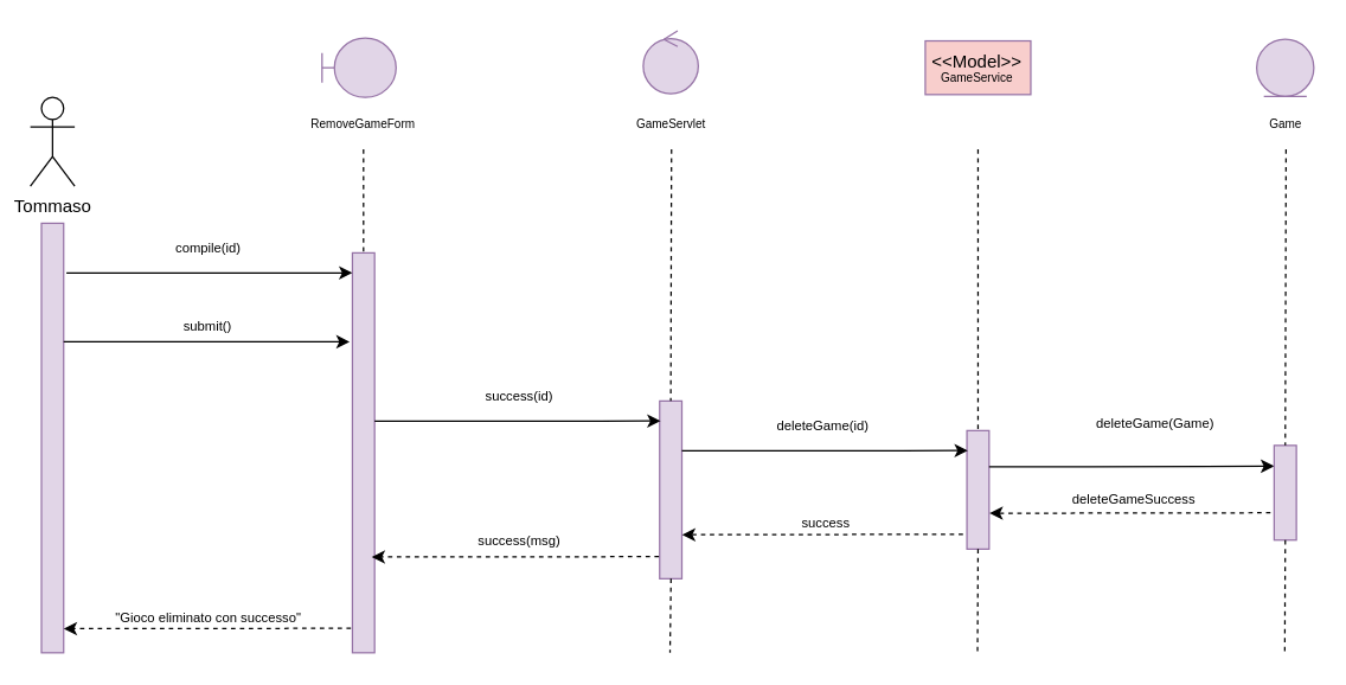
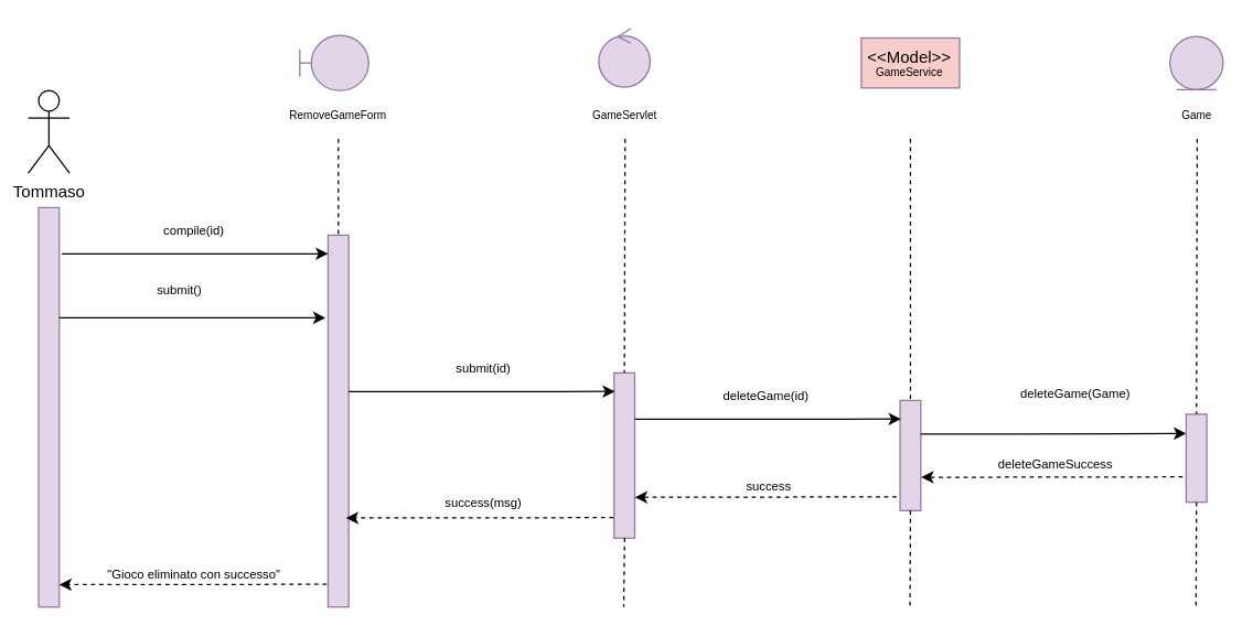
  <mxCell id="0" />
  <mxCell id="1" parent="0" />
  <mxCell id="2" value="Tommaso" style="shape=umlActor;verticalLabelPosition=bottom;verticalAlign=top;html=1;outlineConnect=0;" vertex="1" parent="1"><mxGeometry x="20" y="65" width="30" height="60" as="geometry" /></mxCell>
  <mxCell id="3" value="" style="rounded=0;whiteSpace=wrap;html=1;fillColor=#e1d5e7;strokeColor=#9673a6;" vertex="1" parent="1"><mxGeometry x="27.5" y="150" width="15" height="290" as="geometry" /></mxCell>
  <mxCell id="4" value="" style="rounded=0;whiteSpace=wrap;html=1;fillColor=#e1d5e7;strokeColor=#9673a6;" vertex="1" parent="1"><mxGeometry x="237.5" y="170" width="15" height="270" as="geometry" /></mxCell>
  <mxCell id="5" value="" style="endArrow=none;dashed=1;html=1;rounded=0;fontSize=8;entryX=0.5;entryY=0;entryDx=0;entryDy=0;exitX=0.5;exitY=1;exitDx=0;exitDy=0;" edge="1" parent="1" target="4"><mxGeometry width="50" height="50" relative="1" as="geometry"><mxPoint x="245" y="100" as="sourcePoint" /><mxPoint x="267.5" y="160" as="targetPoint" /></mxGeometry></mxCell>
  <mxCell id="6" value="&lt;div&gt;RemoveGameForm&lt;/div&gt;" style="text;html=1;strokeColor=none;fillColor=none;align=center;verticalAlign=middle;whiteSpace=wrap;rounded=0;fontSize=8;" vertex="1" parent="1"><mxGeometry x="230" y="75" width="30" height="15" as="geometry" /></mxCell>
- <mxCell id="7" value="submit()" style="text;html=1;strokeColor=none;fillColor=none;align=center;verticalAlign=middle;whiteSpace=wrap;rounded=0;fontSize=9;" vertex="1" parent="1"><mxGeometry x="80" y="210" width="120" height="20" as="geometry" /></mxCell>
+ <mxCell id="7" value="submit()" style="text;html=1;strokeColor=none;fillColor=none;align=center;verticalAlign=middle;whiteSpace=wrap;rounded=0;fontSize=9;" vertex="1" parent="1"><mxGeometry x="70" y="200" width="120" height="20" as="geometry" /></mxCell>
  <mxCell id="8" value="GameServlet" style="text;html=1;strokeColor=none;fillColor=none;align=center;verticalAlign=middle;whiteSpace=wrap;rounded=0;fontSize=8;" vertex="1" parent="1"><mxGeometry x="437.5" y="75" width="30" height="15" as="geometry" /></mxCell>
  <mxCell id="9" value="" style="rounded=0;whiteSpace=wrap;html=1;fillColor=#e1d5e7;strokeColor=#9673a6;" vertex="1" parent="1"><mxGeometry x="445" y="270" width="15" height="120" as="geometry" /></mxCell>
  <mxCell id="10" value="" style="endArrow=none;dashed=1;html=1;rounded=0;fontSize=8;entryX=0.5;entryY=0;entryDx=0;entryDy=0;" edge="1" parent="1" target="9"><mxGeometry width="50" height="50" relative="1" as="geometry"><mxPoint x="453" y="100" as="sourcePoint" /><mxPoint x="497.5" y="173.5" as="targetPoint" /></mxGeometry></mxCell>
  <mxCell id="11" value="" style="rounded=0;whiteSpace=wrap;html=1;fillColor=#e1d5e7;strokeColor=#9673a6;" vertex="1" parent="1"><mxGeometry x="652.5" y="290" width="15" height="80" as="geometry" /></mxCell>
  <mxCell id="12" value="" style="endArrow=none;dashed=1;html=1;rounded=0;fontSize=8;entryX=0.5;entryY=0;entryDx=0;entryDy=0;" edge="1" parent="1" target="11"><mxGeometry width="50" height="50" relative="1" as="geometry"><mxPoint x="660" y="100" as="sourcePoint" /><mxPoint x="682.5" y="198.5" as="targetPoint" /></mxGeometry></mxCell>
  <mxCell id="13" value="Game" style="text;html=1;strokeColor=none;fillColor=none;align=center;verticalAlign=middle;whiteSpace=wrap;rounded=0;fontSize=8;" vertex="1" parent="1"><mxGeometry x="852.5" y="75" width="30" height="15" as="geometry" /></mxCell>
  <mxCell id="14" value="" style="endArrow=classic;html=1;rounded=0;exitX=1;exitY=0;exitDx=0;exitDy=0;entryX=-0.125;entryY=0.121;entryDx=0;entryDy=0;entryPerimeter=0;" edge="1" parent="1"><mxGeometry width="50" height="50" relative="1" as="geometry"><mxPoint x="42.5" y="230.07" as="sourcePoint" /><mxPoint x="235.625" y="230" as="targetPoint" /><Array as="points"><mxPoint x="90" y="230.07" /><mxPoint x="110" y="230.07" /></Array></mxGeometry></mxCell>
  <mxCell id="15" value="" style="endArrow=classic;html=1;rounded=0;exitX=1;exitY=0;exitDx=0;exitDy=0;entryX=-0.125;entryY=0.121;entryDx=0;entryDy=0;entryPerimeter=0;" edge="1" parent="1"><mxGeometry width="50" height="50" relative="1" as="geometry"><mxPoint x="252.5" y="283.57" as="sourcePoint" /><mxPoint x="445.625" y="283.5" as="targetPoint" /><Array as="points"><mxPoint x="300" y="283.57" /><mxPoint x="320" y="283.57" /></Array></mxGeometry></mxCell>
  <mxCell id="16" value="" style="endArrow=classic;html=1;rounded=0;exitX=1;exitY=0;exitDx=0;exitDy=0;entryX=-0.125;entryY=0.121;entryDx=0;entryDy=0;entryPerimeter=0;" edge="1" parent="1"><mxGeometry width="50" height="50" relative="1" as="geometry"><mxPoint x="44.38" y="183.57" as="sourcePoint" /><mxPoint x="237.505" y="183.5" as="targetPoint" /><Array as="points"><mxPoint x="91.88" y="183.57" /><mxPoint x="111.88" y="183.57" /></Array></mxGeometry></mxCell>
  <mxCell id="17" value="" style="endArrow=classic;html=1;rounded=0;dashed=1;fontSize=7;exitX=-0.047;exitY=0.97;exitDx=0;exitDy=0;exitPerimeter=0;" edge="1" parent="1"><mxGeometry width="50" height="50" relative="1" as="geometry"><mxPoint x="444.505" y="375.1" as="sourcePoint" /><mxPoint x="250.5" y="375.29" as="targetPoint" /></mxGeometry></mxCell>
  <mxCell id="18" value="" style="endArrow=classic;html=1;rounded=0;exitX=1;exitY=0;exitDx=0;exitDy=0;entryX=-0.125;entryY=0.121;entryDx=0;entryDy=0;entryPerimeter=0;" edge="1" parent="1"><mxGeometry width="50" height="50" relative="1" as="geometry"><mxPoint x="460" y="303.57" as="sourcePoint" /><mxPoint x="653.125" y="303.5" as="targetPoint" /><Array as="points"><mxPoint x="507.5" y="303.57" /><mxPoint x="527.5" y="303.57" /></Array></mxGeometry></mxCell>
  <mxCell id="19" value="&lt;div style=&quot;font-size: 9px&quot;&gt;&lt;font style=&quot;font-size: 9px&quot;&gt;compile(id)&lt;/font&gt;&lt;/div&gt;" style="text;html=1;strokeColor=none;fillColor=none;align=center;verticalAlign=middle;whiteSpace=wrap;rounded=0;fontSize=9;" vertex="1" parent="1"><mxGeometry x="42.5" y="150" width="195" height="33.5" as="geometry" /></mxCell>
  <mxCell id="20" value="success(msg)" style="text;html=1;strokeColor=none;fillColor=none;align=center;verticalAlign=middle;whiteSpace=wrap;rounded=0;fontSize=9;" vertex="1" parent="1"><mxGeometry x="252.5" y="348.32" width="195" height="33.5" as="geometry" /></mxCell>
  <mxCell id="21" value="&quot;Gioco eliminato con successo&quot;" style="text;html=1;strokeColor=none;fillColor=none;align=center;verticalAlign=middle;whiteSpace=wrap;rounded=0;fontSize=9;" vertex="1" parent="1"><mxGeometry x="42.5" y="400" width="195" height="33.5" as="geometry" /></mxCell>
  <mxCell id="22" value="success" style="text;html=1;strokeColor=none;fillColor=none;align=center;verticalAlign=middle;whiteSpace=wrap;rounded=0;fontSize=9;" vertex="1" parent="1"><mxGeometry x="460" y="336.5" width="195" height="33.5" as="geometry" /></mxCell>
  <mxCell id="23" value="" style="endArrow=classic;html=1;rounded=0;dashed=1;fontSize=7;" edge="1" parent="1"><mxGeometry width="50" height="50" relative="1" as="geometry"><mxPoint x="649.88" y="360" as="sourcePoint" /><mxPoint x="460.13" y="360.32" as="targetPoint" /></mxGeometry></mxCell>
  <mxCell id="24" value="" style="endArrow=classic;html=1;rounded=0;dashed=1;fontSize=7;exitX=-0.047;exitY=0.97;exitDx=0;exitDy=0;exitPerimeter=0;" edge="1" parent="1"><mxGeometry width="50" height="50" relative="1" as="geometry"><mxPoint x="236.505" y="423.5" as="sourcePoint" /><mxPoint x="42.5" y="423.69" as="targetPoint" /></mxGeometry></mxCell>
- <mxCell id="25" value="&lt;div style=&quot;font-size: 9px&quot;&gt;&lt;font style=&quot;font-size: 9px&quot;&gt;success(id)&lt;/font&gt;&lt;/div&gt;" style="text;html=1;strokeColor=none;fillColor=none;align=center;verticalAlign=middle;whiteSpace=wrap;rounded=0;fontSize=9;" vertex="1" parent="1"><mxGeometry x="252.5" y="250" width="195" height="33.5" as="geometry" /></mxCell>
+ <mxCell id="25" value="&lt;div style=&quot;font-size: 9px&quot;&gt;&lt;font style=&quot;font-size: 9px&quot;&gt;submit(id)&lt;/font&gt;&lt;/div&gt;" style="text;html=1;strokeColor=none;fillColor=none;align=center;verticalAlign=middle;whiteSpace=wrap;rounded=0;fontSize=9;" vertex="1" parent="1"><mxGeometry x="252.5" y="250" width="195" height="33.5" as="geometry" /></mxCell>
  <mxCell id="26" value="&lt;div style=&quot;font-size: 9px&quot;&gt;&lt;font style=&quot;font-size: 9px&quot;&gt;deleteGame(id)&lt;/font&gt;&lt;/div&gt;" style="text;html=1;strokeColor=none;fillColor=none;align=center;verticalAlign=middle;whiteSpace=wrap;rounded=0;fontSize=9;" vertex="1" parent="1"><mxGeometry x="457.5" y="270" width="195" height="33.5" as="geometry" /></mxCell>
  <mxCell id="27" value="&lt;font style=&quot;font-size: 9px&quot;&gt;deleteGame(Game)&lt;/font&gt;" style="text;html=1;strokeColor=none;fillColor=none;align=center;verticalAlign=middle;whiteSpace=wrap;rounded=0;" vertex="1" parent="1"><mxGeometry x="750" y="270" width="60" height="30" as="geometry" /></mxCell>
  <mxCell id="28" value="" style="endArrow=classic;html=1;rounded=0;exitX=1;exitY=0;exitDx=0;exitDy=0;entryX=0;entryY=0.219;entryDx=0;entryDy=0;entryPerimeter=0;" edge="1" parent="1" target="29"><mxGeometry width="50" height="50" relative="1" as="geometry"><mxPoint x="667.5" y="314.39" as="sourcePoint" /><mxPoint x="850" y="314" as="targetPoint" /><Array as="points"><mxPoint x="715" y="314.39" /><mxPoint x="735" y="314.39" /></Array></mxGeometry></mxCell>
  <mxCell id="29" value="" style="rounded=0;whiteSpace=wrap;html=1;fillColor=#e1d5e7;strokeColor=#9673a6;" vertex="1" parent="1"><mxGeometry x="860" y="300" width="15" height="63.91" as="geometry" /></mxCell>
  <mxCell id="30" value="" style="endArrow=none;dashed=1;html=1;rounded=0;fontSize=8;entryX=0.5;entryY=0;entryDx=0;entryDy=0;" edge="1" parent="1" target="29"><mxGeometry width="50" height="50" relative="1" as="geometry"><mxPoint x="868" y="100" as="sourcePoint" /><mxPoint x="890" y="192.41" as="targetPoint" /></mxGeometry></mxCell>
  <mxCell id="31" value="deleteGameSuccess" style="text;html=1;strokeColor=none;fillColor=none;align=center;verticalAlign=middle;whiteSpace=wrap;rounded=0;fontSize=9;" vertex="1" parent="1"><mxGeometry x="667.5" y="320" width="195" height="33.5" as="geometry" /></mxCell>
  <mxCell id="32" value="" style="endArrow=classic;html=1;rounded=0;dashed=1;fontSize=7;" edge="1" parent="1"><mxGeometry width="50" height="50" relative="1" as="geometry"><mxPoint x="857.5" y="345.5" as="sourcePoint" /><mxPoint x="667.75" y="345.82" as="targetPoint" /></mxGeometry></mxCell>
  <mxCell id="33" value="" style="endArrow=none;dashed=1;html=1;rounded=0;fontSize=8;" edge="1" parent="1"><mxGeometry width="50" height="50" relative="1" as="geometry"><mxPoint x="452.66" y="390" as="sourcePoint" /><mxPoint x="452" y="440" as="targetPoint" /></mxGeometry></mxCell>
  <mxCell id="34" value="" style="endArrow=none;dashed=1;html=1;rounded=0;fontSize=8;exitX=0.5;exitY=1;exitDx=0;exitDy=0;" edge="1" parent="1" source="11"><mxGeometry width="50" height="50" relative="1" as="geometry"><mxPoint x="660.32" y="390" as="sourcePoint" /><mxPoint x="659.66" y="440" as="targetPoint" /></mxGeometry></mxCell>
  <mxCell id="35" value="" style="endArrow=none;dashed=1;html=1;rounded=0;fontSize=8;exitX=0.5;exitY=1;exitDx=0;exitDy=0;" edge="1" parent="1" source="29"><mxGeometry width="50" height="50" relative="1" as="geometry"><mxPoint x="867.5" y="370" as="sourcePoint" /><mxPoint x="867.16" y="440" as="targetPoint" /></mxGeometry></mxCell>
  <mxCell id="36" value="" style="shape=umlBoundary;whiteSpace=wrap;html=1;fillColor=#e1d5e7;strokeColor=#9673a6;" vertex="1" parent="1"><mxGeometry x="217" y="25" width="50" height="40" as="geometry" /></mxCell>
  <mxCell id="37" value="" style="ellipse;shape=umlControl;whiteSpace=wrap;html=1;fillColor=#e1d5e7;strokeColor=#9673a6;" vertex="1" parent="1"><mxGeometry x="433.91" y="20" width="37.19" height="42.5" as="geometry" /></mxCell>
  <mxCell id="38" value="&lt;div&gt;&amp;lt;&amp;lt;Model&amp;gt;&amp;gt;&lt;/div&gt;&lt;div style=&quot;font-size: 8px&quot;&gt;GameService&lt;br&gt;&lt;/div&gt;" style="rounded=0;whiteSpace=wrap;html=1;fillColor=#f8cecc;strokeColor=#9673a6;" vertex="1" parent="1"><mxGeometry x="624.38" y="26.88" width="71.25" height="36.25" as="geometry" /></mxCell>
  <mxCell id="39" value="" style="ellipse;shape=umlEntity;whiteSpace=wrap;html=1;fontSize=8;fillColor=#e1d5e7;strokeColor=#9673a6;" vertex="1" parent="1"><mxGeometry x="848.2" y="25.7" width="38.59" height="38.59" as="geometry" /></mxCell>
